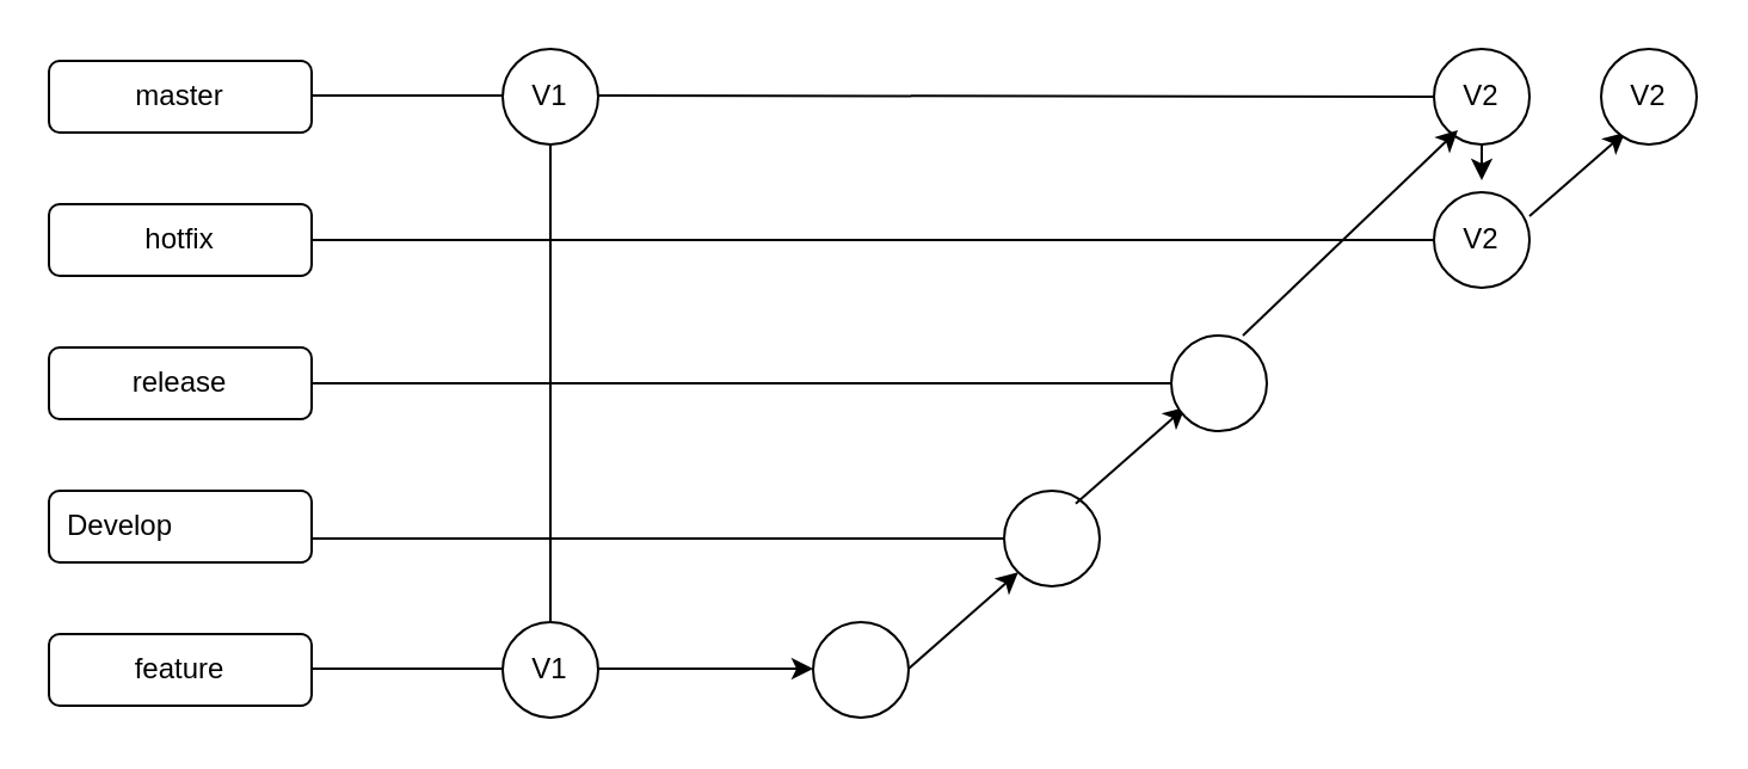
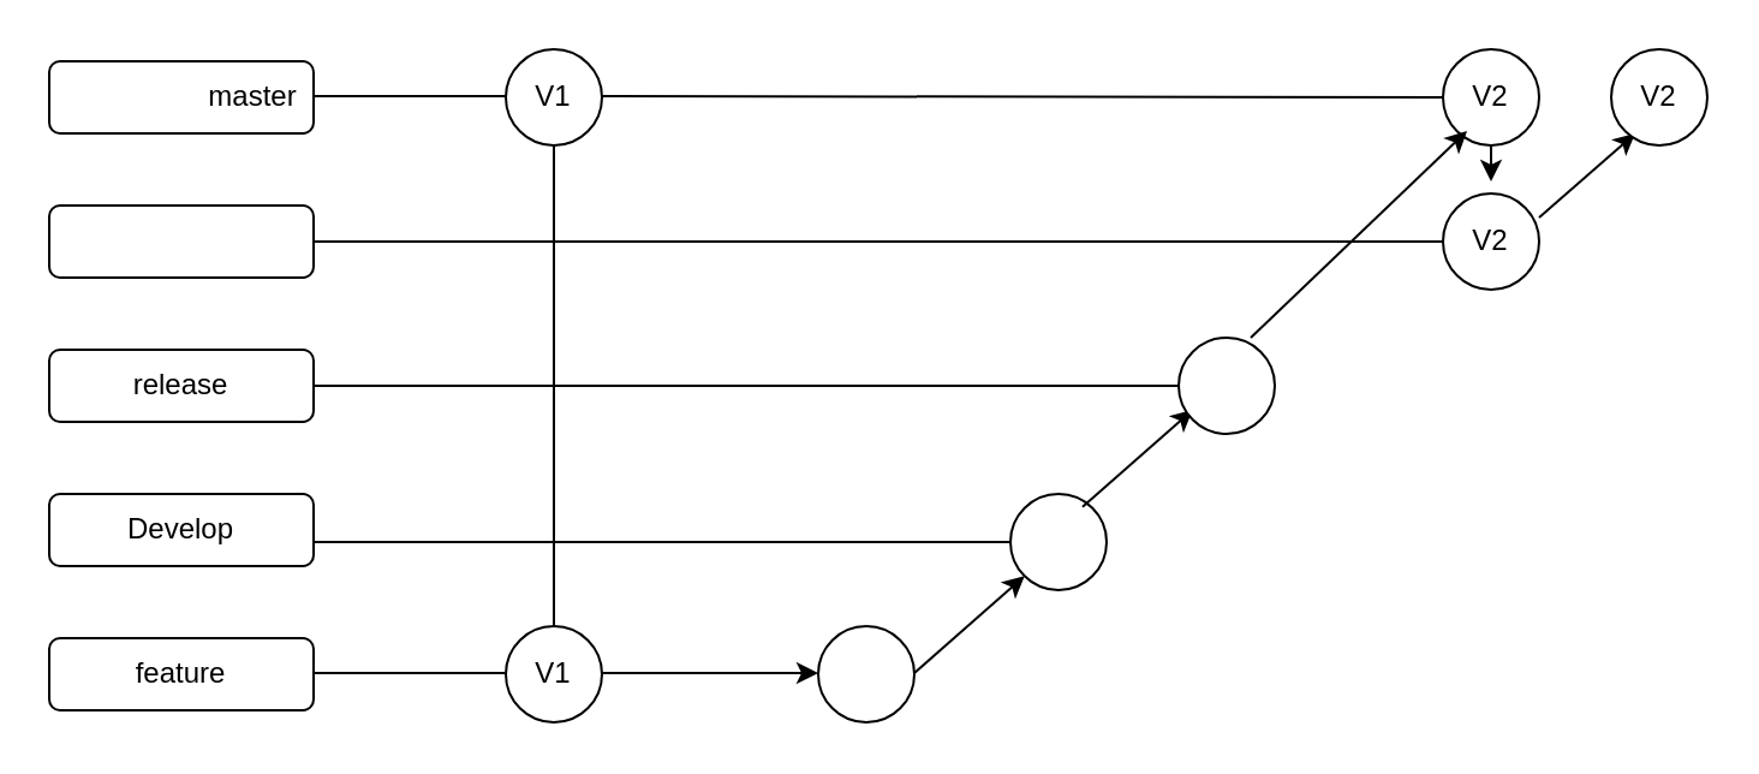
  <mxCell id="0" />
  <mxCell id="1" parent="0" />
  <mxCell id="2" value="" style="rounded=1;whiteSpace=wrap;html=1;" parent="1" vertex="1"><mxGeometry x="20" y="25" width="110" height="30" as="geometry" /></mxCell>
- <mxCell id="3" value="master" style="text;html=1;strokeColor=none;fillColor=none;align=center;verticalAlign=middle;whiteSpace=wrap;rounded=0;" parent="1" vertex="1"><mxGeometry x="55" y="30" width="40" height="20" as="geometry" /></mxCell>
+ <mxCell id="3" value="master" style="text;html=1;strokeColor=none;fillColor=none;align=center;verticalAlign=middle;whiteSpace=wrap;rounded=0;" parent="1" vertex="1"><mxGeometry x="85" y="30" width="40" height="20" as="geometry" /></mxCell>
  <mxCell id="4" value="" style="rounded=1;whiteSpace=wrap;html=1;" parent="1" vertex="1"><mxGeometry x="20" y="85" width="110" height="30" as="geometry" /></mxCell>
- <mxCell id="5" value="hotfix" style="text;html=1;strokeColor=none;fillColor=none;align=center;verticalAlign=middle;whiteSpace=wrap;rounded=0;" parent="1" vertex="1"><mxGeometry x="55" y="90" width="40" height="20" as="geometry" /></mxCell>
  <mxCell id="6" value="" style="rounded=1;whiteSpace=wrap;html=1;" parent="1" vertex="1"><mxGeometry x="20" y="145" width="110" height="30" as="geometry" /></mxCell>
  <mxCell id="7" value="release" style="text;html=1;strokeColor=none;fillColor=none;align=center;verticalAlign=middle;whiteSpace=wrap;rounded=0;" parent="1" vertex="1"><mxGeometry x="55" y="150" width="40" height="20" as="geometry" /></mxCell>
  <mxCell id="8" value="" style="rounded=1;whiteSpace=wrap;html=1;" parent="1" vertex="1"><mxGeometry x="20" y="205" width="110" height="30" as="geometry" /></mxCell>
- <mxCell id="9" value="Develop" style="text;html=1;strokeColor=none;fillColor=none;align=center;verticalAlign=middle;whiteSpace=wrap;rounded=0;" parent="1" vertex="1"><mxGeometry x="30" y="210" width="40" height="20" as="geometry" /></mxCell>
+ <mxCell id="9" value="Develop" style="text;html=1;strokeColor=none;fillColor=none;align=center;verticalAlign=middle;whiteSpace=wrap;rounded=0;" parent="1" vertex="1"><mxGeometry x="55" y="210" width="40" height="20" as="geometry" /></mxCell>
  <mxCell id="10" value="" style="rounded=1;whiteSpace=wrap;html=1;" parent="1" vertex="1"><mxGeometry x="20" y="265" width="110" height="30" as="geometry" /></mxCell>
  <mxCell id="11" value="feature" style="text;html=1;strokeColor=none;fillColor=none;align=center;verticalAlign=middle;whiteSpace=wrap;rounded=0;" parent="1" vertex="1"><mxGeometry x="55" y="270" width="40" height="20" as="geometry" /></mxCell>
  <mxCell id="12" value="" style="endArrow=classic;html=1;" parent="1" edge="1"><mxGeometry width="50" height="50" relative="1" as="geometry"><mxPoint x="130" y="279.5" as="sourcePoint" /><mxPoint x="220" y="279.5" as="targetPoint" /></mxGeometry></mxCell>
  <mxCell id="13" value="" style="endArrow=classic;html=1;" parent="1" edge="1"><mxGeometry width="50" height="50" relative="1" as="geometry"><mxPoint x="130" y="39.5" as="sourcePoint" /><mxPoint x="220" y="39.5" as="targetPoint" /></mxGeometry></mxCell>
  <mxCell id="14" value="" style="ellipse;whiteSpace=wrap;html=1;aspect=fixed;" parent="1" vertex="1"><mxGeometry x="210" y="20" width="40" height="40" as="geometry" /></mxCell>
  <mxCell id="15" value="V1" style="text;html=1;strokeColor=none;fillColor=none;align=center;verticalAlign=middle;whiteSpace=wrap;rounded=0;" parent="1" vertex="1"><mxGeometry x="210" y="30" width="40" height="20" as="geometry" /></mxCell>
  <mxCell id="16" value="" style="endArrow=none;html=1;exitX=0.5;exitY=0;exitDx=0;exitDy=0;" parent="1" source="17" edge="1"><mxGeometry width="50" height="50" relative="1" as="geometry"><mxPoint x="230" y="200" as="sourcePoint" /><mxPoint x="230" y="60" as="targetPoint" /></mxGeometry></mxCell>
  <mxCell id="17" value="" style="ellipse;whiteSpace=wrap;html=1;aspect=fixed;" parent="1" vertex="1"><mxGeometry x="210" y="260" width="40" height="40" as="geometry" /></mxCell>
  <mxCell id="18" value="V1" style="text;html=1;strokeColor=none;fillColor=none;align=center;verticalAlign=middle;whiteSpace=wrap;rounded=0;" parent="1" vertex="1"><mxGeometry x="210" y="270" width="40" height="20" as="geometry" /></mxCell>
  <mxCell id="19" value="" style="endArrow=classic;html=1;" parent="1" edge="1"><mxGeometry width="50" height="50" relative="1" as="geometry"><mxPoint x="250" y="279.5" as="sourcePoint" /><mxPoint x="340" y="279.5" as="targetPoint" /></mxGeometry></mxCell>
  <mxCell id="20" value="" style="ellipse;whiteSpace=wrap;html=1;aspect=fixed;" parent="1" vertex="1"><mxGeometry x="340" y="260" width="40" height="40" as="geometry" /></mxCell>
  <mxCell id="21" value="" style="endArrow=classic;html=1;entryX=0;entryY=1;entryDx=0;entryDy=0;" parent="1" target="22" edge="1"><mxGeometry width="50" height="50" relative="1" as="geometry"><mxPoint x="380" y="279.5" as="sourcePoint" /><mxPoint x="420" y="245" as="targetPoint" /></mxGeometry></mxCell>
  <mxCell id="22" value="" style="ellipse;whiteSpace=wrap;html=1;aspect=fixed;" parent="1" vertex="1"><mxGeometry x="420" y="205" width="40" height="40" as="geometry" /></mxCell>
  <mxCell id="23" value="" style="endArrow=none;html=1;entryX=0;entryY=0.5;entryDx=0;entryDy=0;" parent="1" target="22" edge="1"><mxGeometry width="50" height="50" relative="1" as="geometry"><mxPoint x="130" y="225" as="sourcePoint" /><mxPoint x="180" y="175" as="targetPoint" /><Array as="points"><mxPoint x="420" y="225" /></Array></mxGeometry></mxCell>
  <mxCell id="24" value="" style="endArrow=classic;html=1;entryX=0;entryY=1;entryDx=0;entryDy=0;" parent="1" edge="1"><mxGeometry width="50" height="50" relative="1" as="geometry"><mxPoint x="450" y="210.36" as="sourcePoint" /><mxPoint x="495.858" y="170.002" as="targetPoint" /></mxGeometry></mxCell>
  <mxCell id="25" value="" style="ellipse;whiteSpace=wrap;html=1;aspect=fixed;" parent="1" vertex="1"><mxGeometry x="490" y="140" width="40" height="40" as="geometry" /></mxCell>
  <mxCell id="26" value="" style="endArrow=none;html=1;entryX=0;entryY=0.5;entryDx=0;entryDy=0;" parent="1" target="25" edge="1"><mxGeometry width="50" height="50" relative="1" as="geometry"><mxPoint x="130" y="160" as="sourcePoint" /><mxPoint x="180" y="110" as="targetPoint" /></mxGeometry></mxCell>
  <mxCell id="27" value="" style="endArrow=none;html=1;entryX=0;entryY=0.5;entryDx=0;entryDy=0;" parent="1" target="28" edge="1"><mxGeometry width="50" height="50" relative="1" as="geometry"><mxPoint x="250" y="39.5" as="sourcePoint" /><mxPoint x="580" y="39.5" as="targetPoint" /></mxGeometry></mxCell>
  <mxCell id="28" value="" style="ellipse;whiteSpace=wrap;html=1;aspect=fixed;" parent="1" vertex="1"><mxGeometry x="600" y="20" width="40" height="40" as="geometry" /></mxCell>
  <mxCell id="29" value="" style="endArrow=classic;html=1;" parent="1" edge="1"><mxGeometry width="50" height="50" relative="1" as="geometry"><mxPoint x="520" y="140" as="sourcePoint" /><mxPoint x="610" y="54" as="targetPoint" /></mxGeometry></mxCell>
  <mxCell id="30" value="V2" style="text;html=1;strokeColor=none;fillColor=none;align=center;verticalAlign=middle;whiteSpace=wrap;rounded=0;" parent="1" vertex="1"><mxGeometry x="600" y="30" width="40" height="20" as="geometry" /></mxCell>
  <mxCell id="31" value="" style="endArrow=classic;html=1;" parent="1" edge="1"><mxGeometry width="50" height="50" relative="1" as="geometry"><mxPoint x="620" y="60" as="sourcePoint" /><mxPoint x="620" y="75" as="targetPoint" /></mxGeometry></mxCell>
  <mxCell id="32" value="" style="endArrow=none;html=1;" parent="1" edge="1"><mxGeometry width="50" height="50" relative="1" as="geometry"><mxPoint x="130" y="100" as="sourcePoint" /><mxPoint x="600" y="100" as="targetPoint" /></mxGeometry></mxCell>
  <mxCell id="33" value="" style="ellipse;whiteSpace=wrap;html=1;aspect=fixed;" parent="1" vertex="1"><mxGeometry x="600" y="80" width="40" height="40" as="geometry" /></mxCell>
  <mxCell id="34" value="V2" style="text;html=1;strokeColor=none;fillColor=none;align=center;verticalAlign=middle;whiteSpace=wrap;rounded=0;" parent="1" vertex="1"><mxGeometry x="600" y="90" width="40" height="20" as="geometry" /></mxCell>
  <mxCell id="35" value="" style="endArrow=classic;html=1;" parent="1" edge="1"><mxGeometry width="50" height="50" relative="1" as="geometry"><mxPoint x="640" y="90" as="sourcePoint" /><mxPoint x="680" y="55" as="targetPoint" /></mxGeometry></mxCell>
  <mxCell id="36" value="" style="ellipse;whiteSpace=wrap;html=1;aspect=fixed;" parent="1" vertex="1"><mxGeometry x="670" y="20" width="40" height="40" as="geometry" /></mxCell>
  <mxCell id="37" value="V2" style="text;html=1;strokeColor=none;fillColor=none;align=center;verticalAlign=middle;whiteSpace=wrap;rounded=0;" parent="1" vertex="1"><mxGeometry x="670" y="30" width="40" height="20" as="geometry" /></mxCell>
